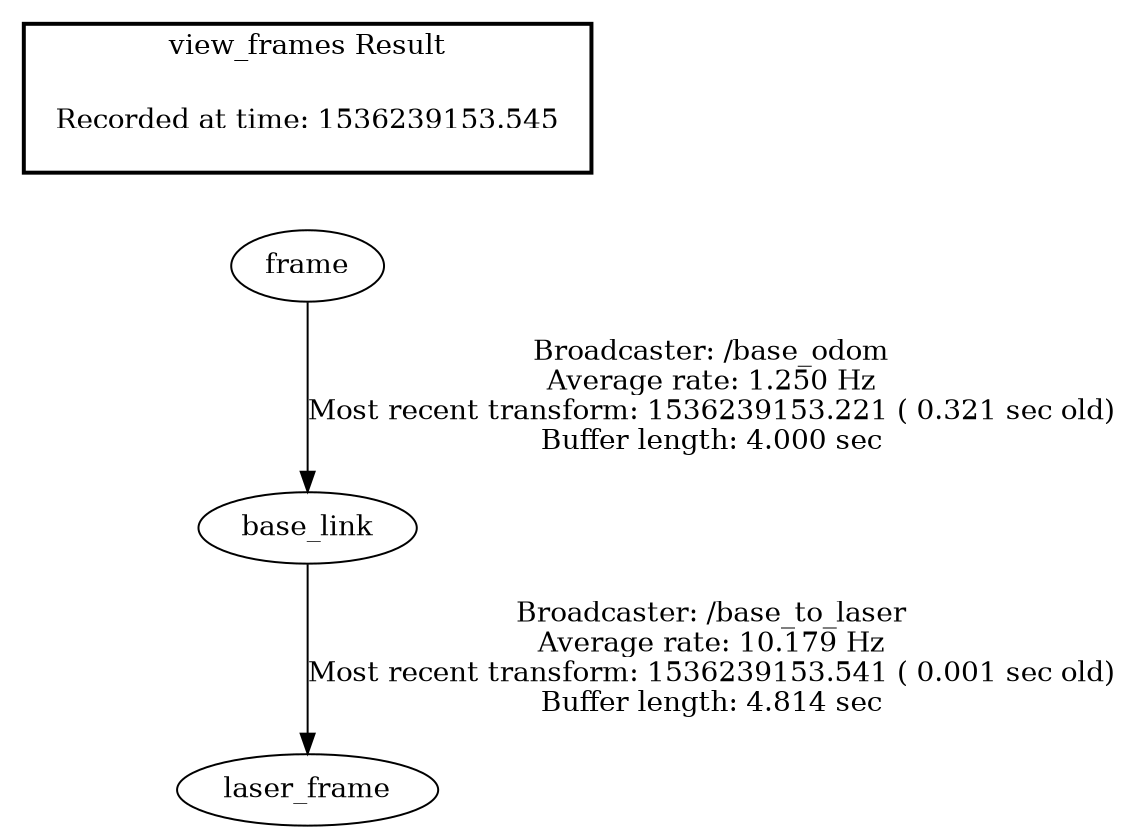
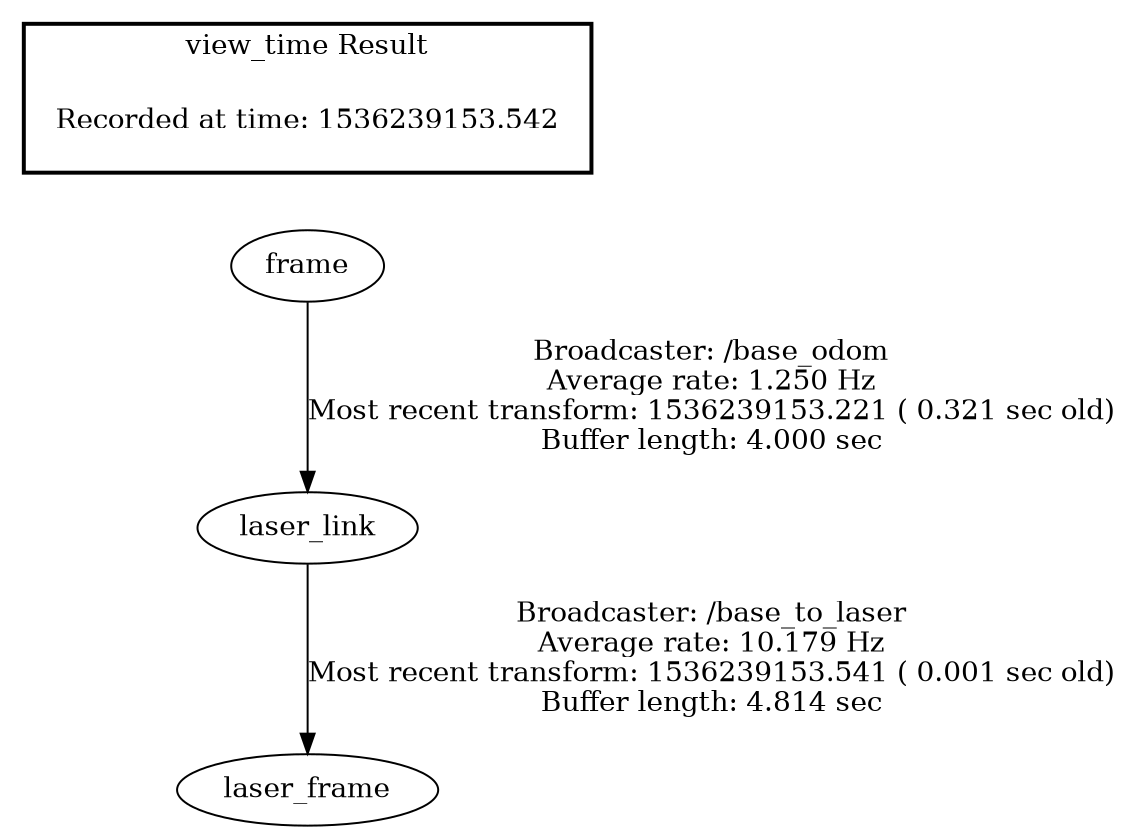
  digraph {
-   "Recorded at time: 1536239153.542" [shape=plaintext label="Recorded at time: 1536239153.545"]
+   "Recorded at time: 1536239153.542" [shape=plaintext]
    n2 [label=frame]
-   base_link
+   base_link [label=laser_link]
    laser_frame
    subgraph cluster_1 {
      color=black
-     label="view_frames Result"
+     label="view_time Result"
      style=bold
      "Recorded at time: 1536239153.542"
    }
    "Recorded at time: 1536239153.542" -> n2 [style=invis]
    n2 -> base_link [label="Broadcaster: /base_odom\nAverage rate: 1.250 Hz\nMost recent transform: 1536239153.221 ( 0.321 sec old)\nBuffer length: 4.000 sec\n"]
    base_link -> laser_frame [label="Broadcaster: /base_to_laser\nAverage rate: 10.179 Hz\nMost recent transform: 1536239153.541 ( 0.001 sec old)\nBuffer length: 4.814 sec\n"]
  }
